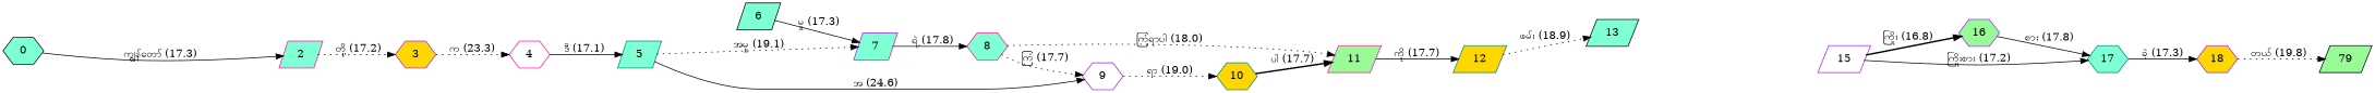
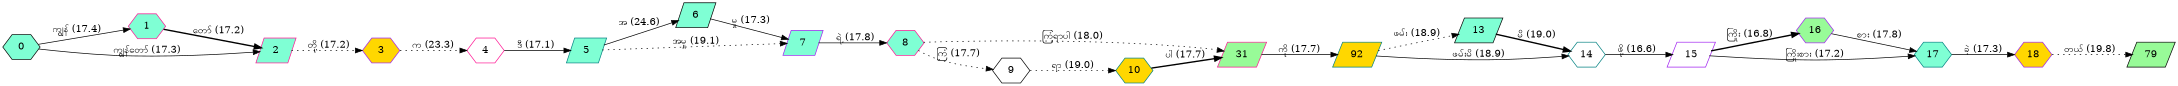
  digraph {
    rankdir=LR
    node [color=deeppink fillcolor=aquamarine shape=hexagon style=filled]
    edge [style=solid]
+   1
    0 [color=black]
    2 [shape=parallelogram]
    3 [color=purple fillcolor=gold]
    4 [fillcolor=white]
    5 [color=teal shape=parallelogram]
    6 [color=black shape=parallelogram]
    7 [color=purple shape=parallelogram]
    8
-   9 [color=purple fillcolor=white]
-   11 [fillcolor=palegreen shape=parallelogram]
+   9 [color=black fillcolor=white]
+   11 [fillcolor=palegreen shape=parallelogram label=31]
    10 [color=teal fillcolor=gold]
-   12 [color=teal fillcolor=gold shape=parallelogram]
+   12 [color=teal fillcolor=gold shape=parallelogram label=92]
    13 [color=black shape=parallelogram]
+   14 [color=teal fillcolor=white]
    15 [color=purple fillcolor=white shape=parallelogram]
    16 [color=purple fillcolor=palegreen]
    17 [color=teal]
    18 [color=purple fillcolor=gold]
    n20 [color=black fillcolor=palegreen label=79 shape=parallelogram]
+   1 -> 2 [label="တော် (17.2)" style=bold]
+   0 -> 1 [label="ကျွန် (17.4)"]
    0 -> 2 [label="ကျွန်တော် (17.3)"]
    2 -> 3 [label="တို့ (17.2)" style=dotted]
    3 -> 4 [label="က (23.3)" style=dotted]
    4 -> 5 [label="ဒီ (17.1)"]
-   5 -> 9 [label="အ (24.6)"]
+   5 -> 6 [label="အ (24.6)"]
    5 -> 7 [label="အမှု (19.1)" style=dotted]
    6 -> 7 [label="မှု (17.3)"]
    7 -> 8 [label="ရဲ့ (17.8)"]
    8 -> 9 [label="ကြံ (17.7)" style=dotted]
    8 -> 11 [label="ကြံရာပါ (18.0)" style=dotted]
    9 -> 10 [label="ရာ (19.0)" style=dotted]
    11 -> 12 [label="ကို (17.7)"]
    10 -> 11 [label="ပါ (17.7)" style=bold]
    12 -> 13 [label="ဖမ်း (18.9)" style=dotted]
+   12 -> 14 [label="ဖမ်းမိ (18.9)"]
+   13 -> 14 [label="မိ (19.0)" style=bold]
+   14 -> 15 [label="ဖို့ (16.6)"]
    15 -> 16 [label="ကြိုး (16.8)" style=bold]
    15 -> 17 [label="ကြိုးစား (17.2)"]
    16 -> 17 [label="စား (17.8)"]
    17 -> 18 [label="ခဲ့ (17.3)"]
    18 -> n20 [label="တယ် (19.8)" style=dotted]
  }
